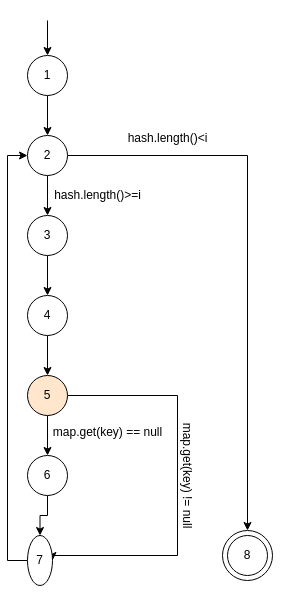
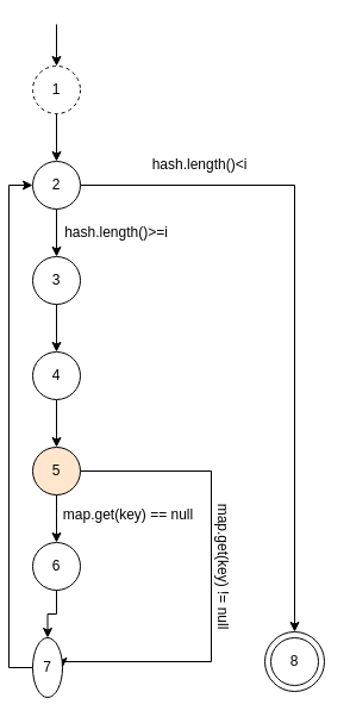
  <mxCell id="0" />
  <mxCell id="1" parent="0" />
  <mxCell id="2" value="" style="ellipse;whiteSpace=wrap;html=1;aspect=fixed;" vertex="1" parent="1"><mxGeometry x="215" y="530" width="50" height="50" as="geometry" /></mxCell>
  <mxCell id="3" value="8" style="ellipse;whiteSpace=wrap;html=1;aspect=fixed;" vertex="1" parent="1"><mxGeometry x="220" y="535" width="40" height="40" as="geometry" /></mxCell>
  <mxCell id="4" style="edgeStyle=orthogonalEdgeStyle;rounded=0;orthogonalLoop=1;jettySize=auto;html=1;entryX=0.5;entryY=0;entryDx=0;entryDy=0;exitX=0.5;exitY=1;exitDx=0;exitDy=0;" edge="1" parent="1" source="5" target="8"><mxGeometry relative="1" as="geometry"><mxPoint x="40" y="100" as="sourcePoint" /></mxGeometry></mxCell>
- <mxCell id="5" value="1" style="ellipse;whiteSpace=wrap;html=1;aspect=fixed;" vertex="1" parent="1"><mxGeometry x="20" y="55" width="40" height="40" as="geometry" /></mxCell>
+ <mxCell id="5" value="1" style="ellipse;whiteSpace=wrap;html=1;aspect=fixed;dashed=1;" vertex="1" parent="1"><mxGeometry x="20" y="55" width="40" height="40" as="geometry" /></mxCell>
  <mxCell id="6" style="edgeStyle=orthogonalEdgeStyle;rounded=0;orthogonalLoop=1;jettySize=auto;html=1;" edge="1" parent="1" source="8"><mxGeometry relative="1" as="geometry"><mxPoint x="240" y="530" as="targetPoint" /><Array as="points"><mxPoint x="240" y="155" /></Array></mxGeometry></mxCell>
  <mxCell id="7" style="edgeStyle=orthogonalEdgeStyle;rounded=0;orthogonalLoop=1;jettySize=auto;html=1;exitX=0.5;exitY=1;exitDx=0;exitDy=0;entryX=0.5;entryY=0;entryDx=0;entryDy=0;" edge="1" parent="1" source="8" target="12"><mxGeometry relative="1" as="geometry" /></mxCell>
  <mxCell id="8" value="2" style="ellipse;whiteSpace=wrap;html=1;aspect=fixed;" vertex="1" parent="1"><mxGeometry x="20" y="135" width="40" height="40" as="geometry" /></mxCell>
  <mxCell id="9" style="edgeStyle=orthogonalEdgeStyle;rounded=0;orthogonalLoop=1;jettySize=auto;html=1;exitX=0.5;exitY=1;exitDx=0;exitDy=0;entryX=0.5;entryY=0;entryDx=0;entryDy=0;" edge="1" parent="1" source="10" target="15"><mxGeometry relative="1" as="geometry" /></mxCell>
  <mxCell id="10" value="4" style="ellipse;whiteSpace=wrap;html=1;aspect=fixed;" vertex="1" parent="1"><mxGeometry x="20" y="295" width="40" height="40" as="geometry" /></mxCell>
  <mxCell id="11" style="edgeStyle=orthogonalEdgeStyle;rounded=0;orthogonalLoop=1;jettySize=auto;html=1;exitX=0.5;exitY=1;exitDx=0;exitDy=0;entryX=0.5;entryY=0;entryDx=0;entryDy=0;" edge="1" parent="1" source="12" target="10"><mxGeometry relative="1" as="geometry" /></mxCell>
  <mxCell id="12" value="3" style="ellipse;whiteSpace=wrap;html=1;aspect=fixed;" vertex="1" parent="1"><mxGeometry x="20" y="215" width="40" height="40" as="geometry" /></mxCell>
  <mxCell id="13" style="edgeStyle=orthogonalEdgeStyle;rounded=0;orthogonalLoop=1;jettySize=auto;html=1;exitX=0.5;exitY=1;exitDx=0;exitDy=0;entryX=0.5;entryY=0;entryDx=0;entryDy=0;" edge="1" parent="1" source="15" target="19"><mxGeometry relative="1" as="geometry" /></mxCell>
  <mxCell id="14" style="edgeStyle=orthogonalEdgeStyle;rounded=0;orthogonalLoop=1;jettySize=auto;html=1;exitX=1;exitY=0.5;exitDx=0;exitDy=0;entryX=1;entryY=0.5;entryDx=0;entryDy=0;" edge="1" parent="1" source="15" target="17"><mxGeometry relative="1" as="geometry"><Array as="points"><mxPoint x="170" y="395" /><mxPoint x="170" y="555" /></Array></mxGeometry></mxCell>
  <mxCell id="15" value="5" style="ellipse;whiteSpace=wrap;html=1;aspect=fixed;fillColor=#ffe6cc;" vertex="1" parent="1"><mxGeometry x="20" y="375" width="40" height="40" as="geometry" /></mxCell>
  <mxCell id="16" style="edgeStyle=orthogonalEdgeStyle;rounded=0;orthogonalLoop=1;jettySize=auto;html=1;exitX=0;exitY=0.5;exitDx=0;exitDy=0;entryX=0;entryY=0.5;entryDx=0;entryDy=0;" edge="1" parent="1" source="17" target="8"><mxGeometry relative="1" as="geometry" /></mxCell>
  <mxCell id="17" value="7" style="ellipse;whiteSpace=wrap;html=1;aspect=fixed;" vertex="1" parent="1"><mxGeometry x="20" y="535" width="25" height="50" as="geometry" /></mxCell>
  <mxCell id="18" style="edgeStyle=orthogonalEdgeStyle;rounded=0;orthogonalLoop=1;jettySize=auto;html=1;exitX=0.5;exitY=1;exitDx=0;exitDy=0;entryX=0.5;entryY=0;entryDx=0;entryDy=0;" edge="1" parent="1" source="19" target="17"><mxGeometry relative="1" as="geometry" /></mxCell>
  <mxCell id="19" value="6" style="ellipse;whiteSpace=wrap;html=1;aspect=fixed;" vertex="1" parent="1"><mxGeometry x="20" y="455" width="40" height="40" as="geometry" /></mxCell>
  <mxCell id="20" value="hash.length()&amp;lt;i" style="text;html=1;align=center;verticalAlign=middle;resizable=0;points=[];autosize=1;" vertex="1" parent="1"><mxGeometry x="110" y="128" width="100" height="20" as="geometry" /></mxCell>
  <mxCell id="21" value="hash.length()&amp;gt;=i" style="text;html=1;align=center;verticalAlign=middle;resizable=0;points=[];autosize=1;" vertex="1" parent="1"><mxGeometry x="40" y="185" width="100" height="20" as="geometry" /></mxCell>
  <mxCell id="22" value="map.get(key) == null" style="text;html=1;align=center;verticalAlign=middle;resizable=0;points=[];autosize=1;" vertex="1" parent="1"><mxGeometry x="40" y="422" width="120" height="20" as="geometry" /></mxCell>
  <mxCell id="23" value="map.get(key) != null" style="text;html=1;align=center;verticalAlign=middle;resizable=0;points=[];autosize=1;rotation=90;" vertex="1" parent="1"><mxGeometry x="120" y="465" width="120" height="20" as="geometry" /></mxCell>
  <mxCell id="24" style="edgeStyle=orthogonalEdgeStyle;rounded=0;orthogonalLoop=1;jettySize=auto;html=1;entryX=0.5;entryY=0;entryDx=0;entryDy=0;" edge="1" parent="1" target="5"><mxGeometry relative="1" as="geometry"><mxPoint x="40" y="20" as="sourcePoint" /><mxPoint x="40" y="50" as="targetPoint" /></mxGeometry></mxCell>
